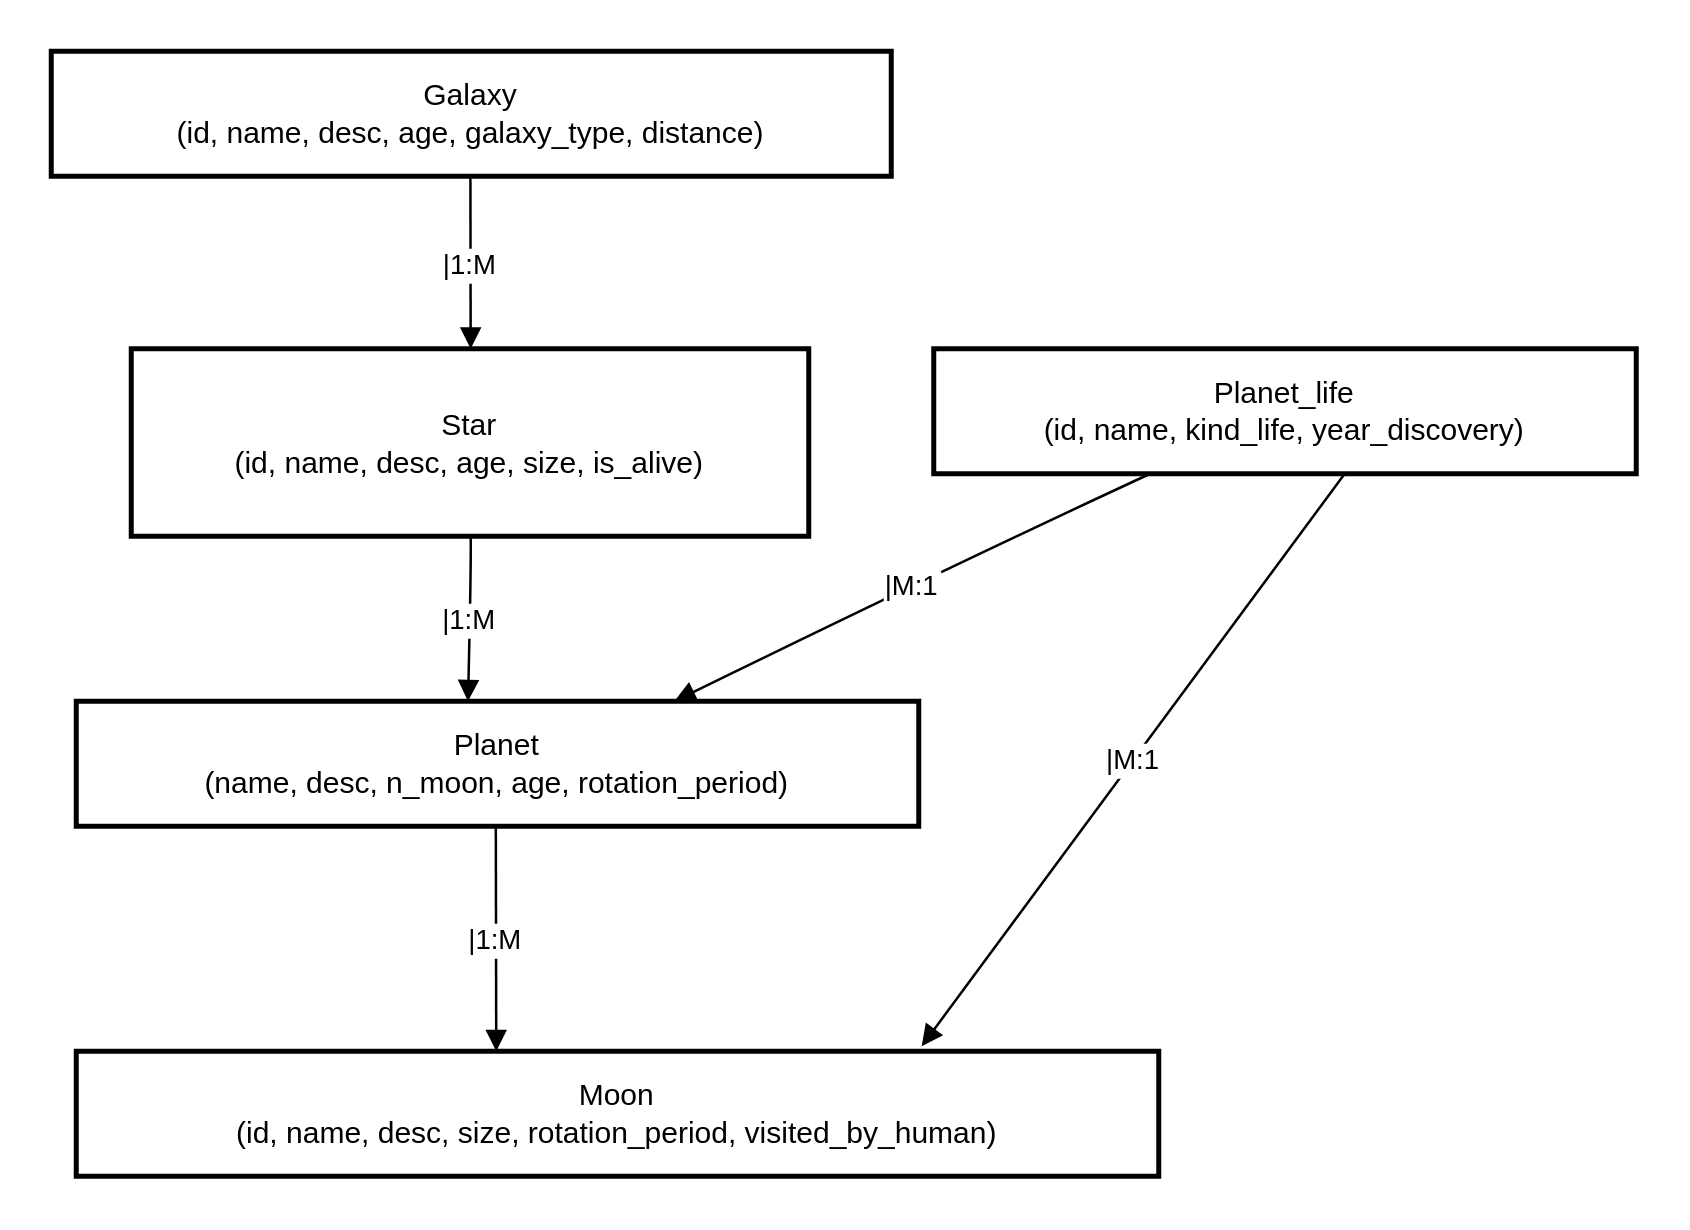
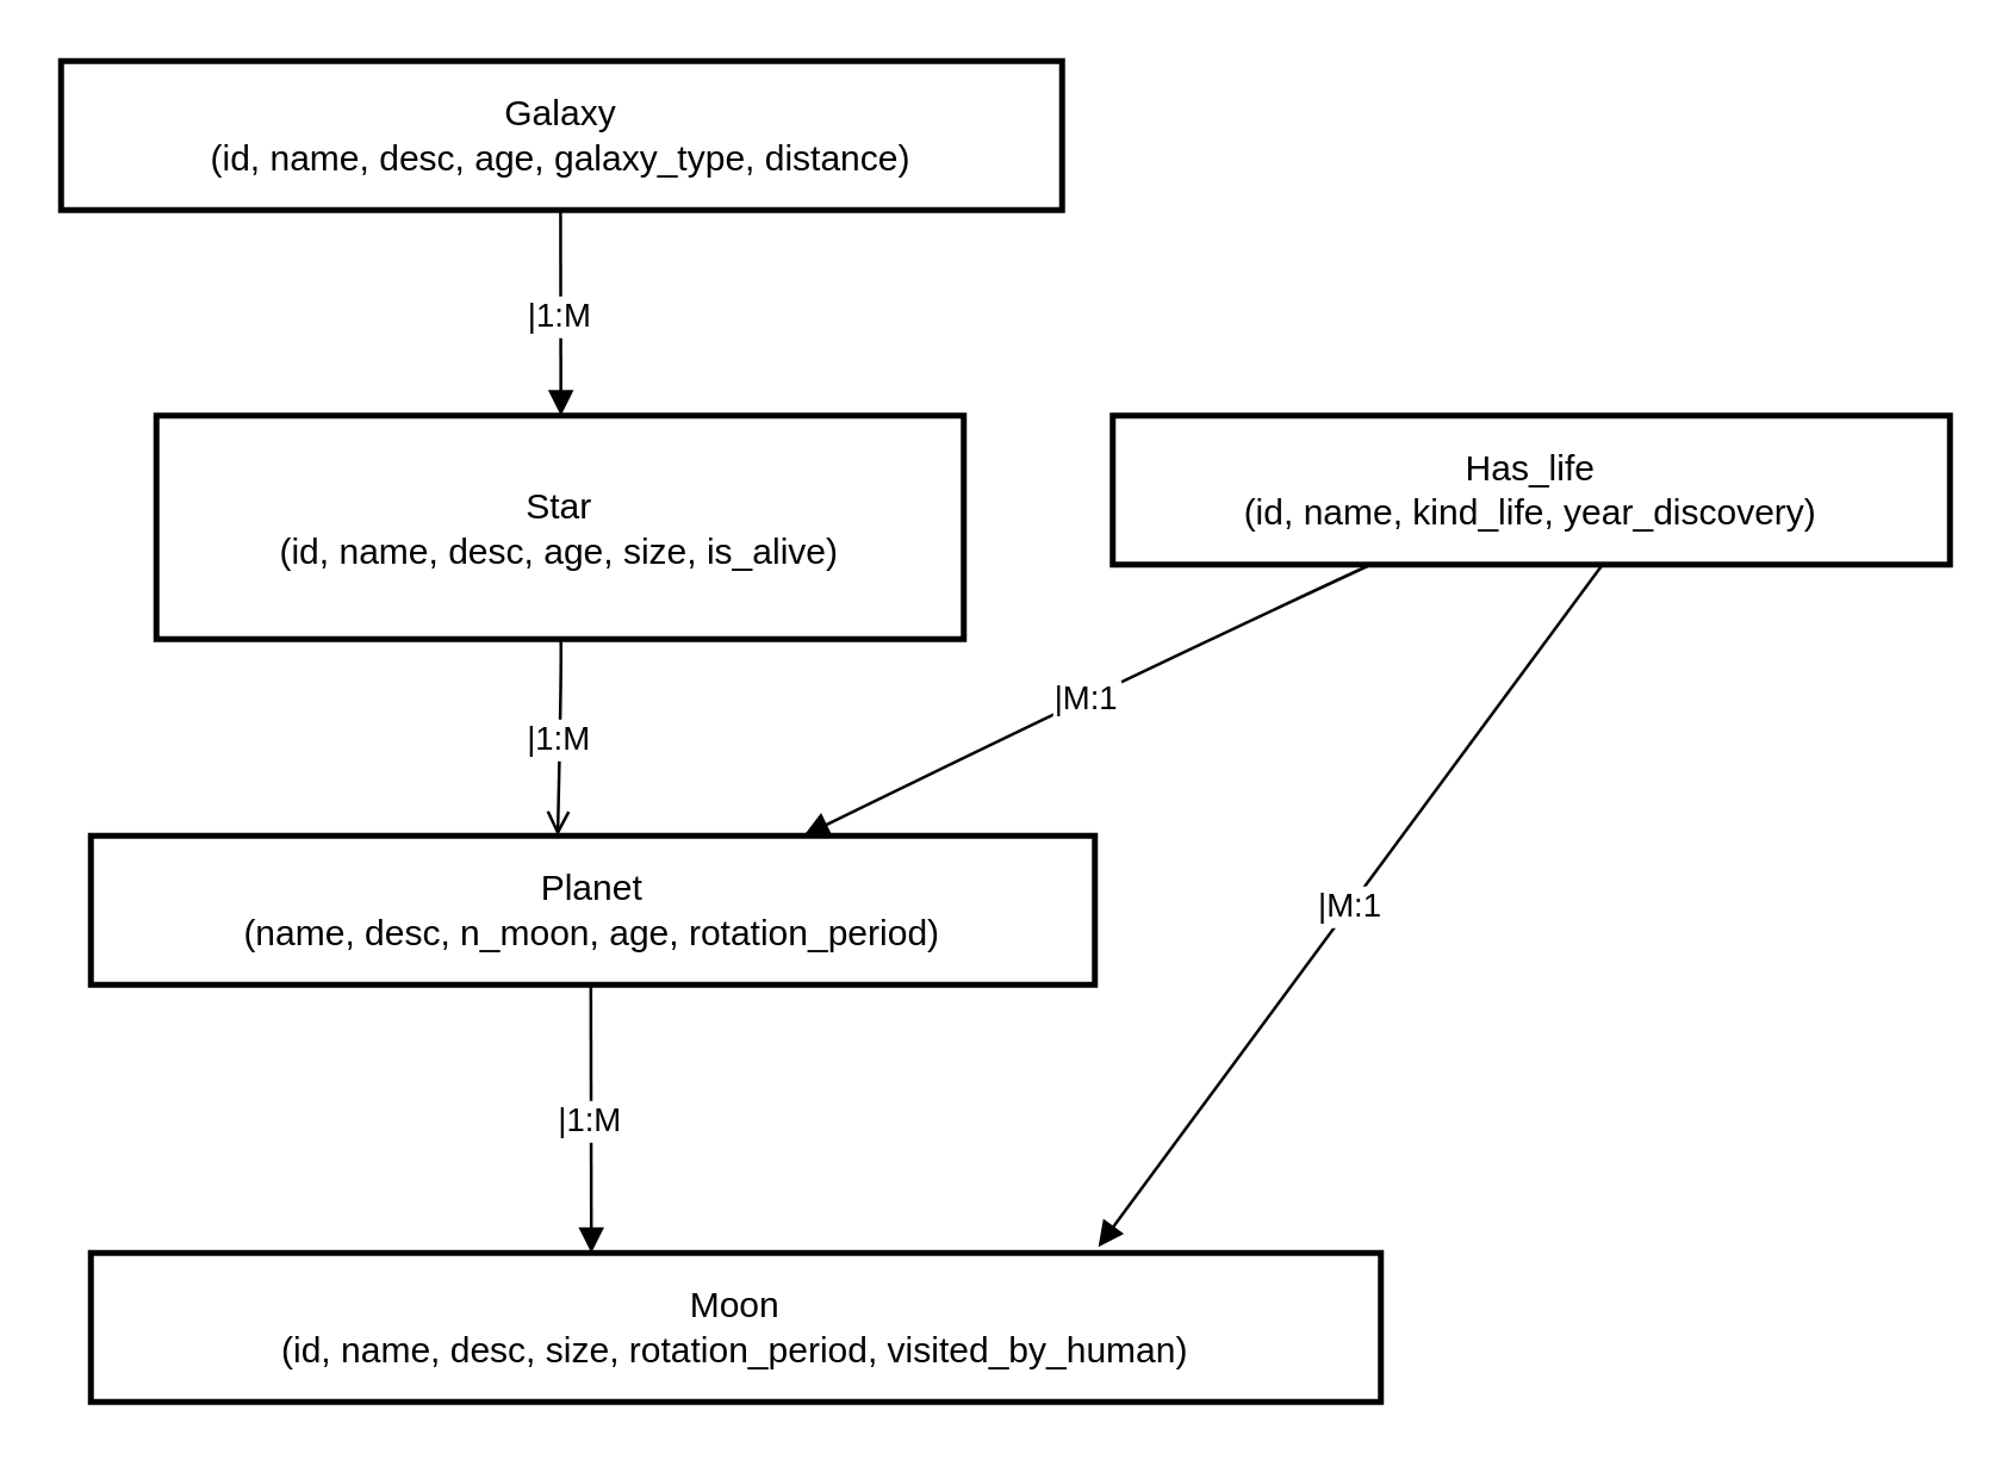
  <mxCell id="0" />
  <mxCell id="1" parent="0" />
  <mxCell id="2" value="Galaxy &#10; (id, name, desc, age, galaxy_type, distance)" style="whiteSpace=wrap;strokeWidth=2;" vertex="1" parent="1"><mxGeometry x="20" y="20" width="336" height="50" as="geometry" /></mxCell>
  <mxCell id="3" value="Star &#10; (id, name, desc, age, size, is_alive)" style="whiteSpace=wrap;strokeWidth=2;" vertex="1" parent="1"><mxGeometry x="52" y="139" width="271" height="75" as="geometry" /></mxCell>
  <mxCell id="4" value="Planet &#10; (name, desc, n_moon, age, rotation_period)" style="whiteSpace=wrap;strokeWidth=2;" vertex="1" parent="1"><mxGeometry x="30" y="280" width="337" height="50" as="geometry" /></mxCell>
  <mxCell id="5" value="Moon &#10; (id, name, desc, size, rotation_period, visited_by_human)" style="whiteSpace=wrap;strokeWidth=2;" vertex="1" parent="1"><mxGeometry x="30" y="420" width="433" height="50" as="geometry" /></mxCell>
- <mxCell id="6" value="Planet_life &#10; (id, name, kind_life, year_discovery)" style="whiteSpace=wrap;strokeWidth=2;" vertex="1" parent="1"><mxGeometry x="373" y="139" width="281" height="50" as="geometry" /></mxCell>
+ <mxCell id="6" value="Has_life &#10; (id, name, kind_life, year_discovery)" style="whiteSpace=wrap;strokeWidth=2;" vertex="1" parent="1"><mxGeometry x="373" y="139" width="281" height="50" as="geometry" /></mxCell>
  <mxCell id="7" value="|1:M" style="curved=1;startArrow=none;endArrow=block;exitX=0.499;exitY=1;entryX=0.501;entryY=0;rounded=0;" edge="1" parent="1" source="2" target="3"><mxGeometry relative="1" as="geometry"><Array as="points" /></mxGeometry></mxCell>
- <mxCell id="8" value="|1:M" style="curved=1;startArrow=none;endArrow=block;exitX=0.501;exitY=1;entryX=0.465;entryY=0;rounded=0;" edge="1" parent="1" source="3" target="4"><mxGeometry relative="1" as="geometry"><Array as="points"><mxPoint x="188" y="224" /></Array></mxGeometry></mxCell>
+ <mxCell id="8" value="|1:M" style="curved=1;startArrow=none;endArrow=open;exitX=0.501;exitY=1;entryX=0.465;entryY=0;rounded=0;" edge="1" parent="1" source="3" target="4"><mxGeometry relative="1" as="geometry"><Array as="points"><mxPoint x="188" y="224" /></Array></mxGeometry></mxCell>
  <mxCell id="9" value="|1:M" style="startArrow=none;endArrow=block;exitX=0.498;exitY=1;rounded=0;" edge="1" parent="1" source="4"><mxGeometry relative="1" as="geometry"><mxPoint x="198" y="420" as="targetPoint" /></mxGeometry></mxCell>
  <mxCell id="10" value="|M:1" style="curved=1;startArrow=none;endArrow=block;exitX=0.308;exitY=1;entryX=0.71;entryY=0;rounded=0;" edge="1" parent="1" source="6" target="4"><mxGeometry relative="1" as="geometry"><Array as="points"><mxPoint x="384" y="224" /></Array></mxGeometry></mxCell>
  <mxCell id="11" value="|M:1" style="startArrow=none;endArrow=block;exitX=0.585;exitY=1;entryX=0.781;entryY=-0.04;rounded=0;entryDx=0;entryDy=0;entryPerimeter=0;" edge="1" parent="1" source="6" target="5"><mxGeometry relative="1" as="geometry" /></mxCell>
